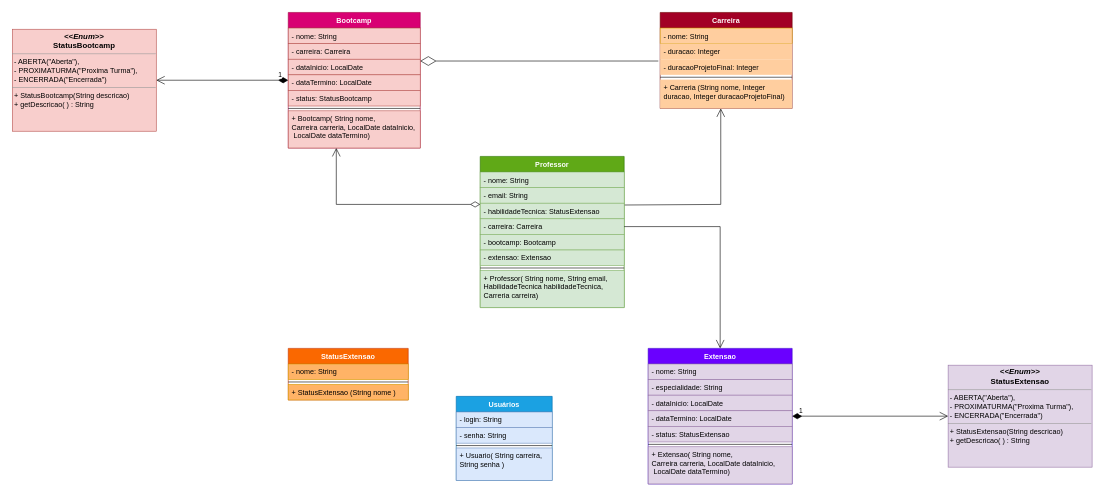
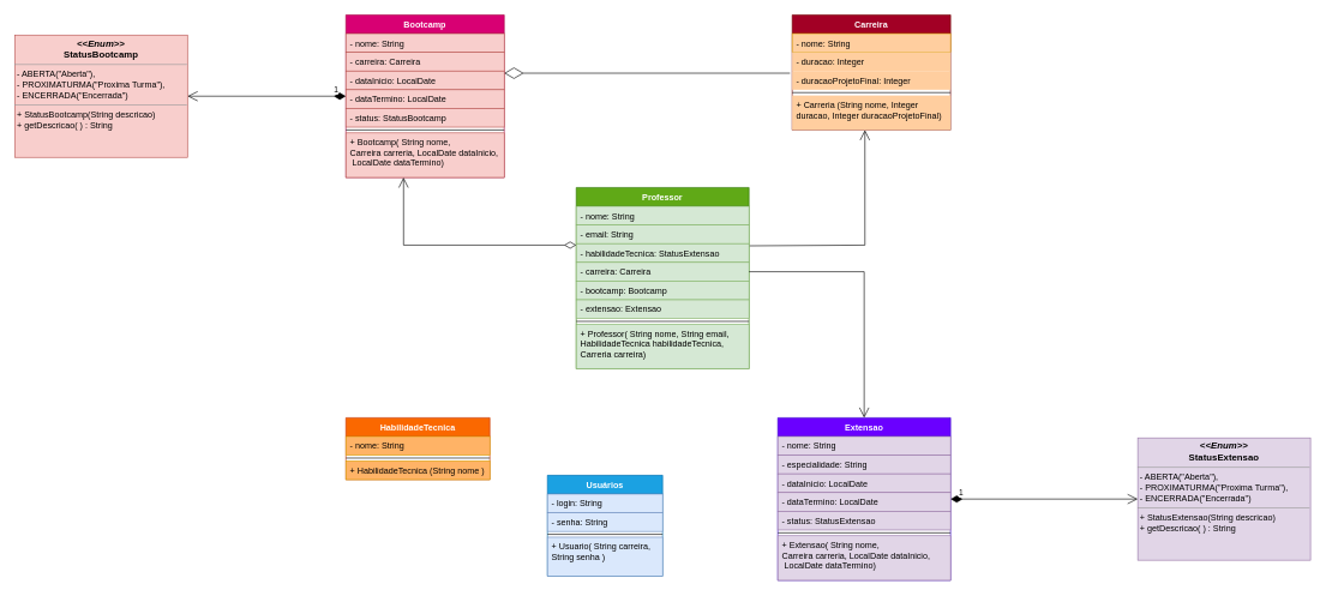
  <mxCell id="0" />
  <mxCell id="1" parent="0" />
  <mxCell id="2" value="Usuários" style="swimlane;fontStyle=1;align=center;verticalAlign=top;childLayout=stackLayout;horizontal=1;startSize=26;horizontalStack=0;resizeParent=1;resizeParentMax=0;resizeLast=0;collapsible=1;marginBottom=0;fillColor=#1ba1e2;fontColor=#ffffff;strokeColor=#006EAF;" parent="1" vertex="1"><mxGeometry x="760" y="660" width="160" height="140" as="geometry"><mxRectangle x="130" y="830" width="90" height="30" as="alternateBounds" /></mxGeometry></mxCell>
  <mxCell id="3" value="- login: String" style="text;strokeColor=#6c8ebf;fillColor=#dae8fc;align=left;verticalAlign=top;spacingLeft=4;spacingRight=4;overflow=hidden;rotatable=0;points=[[0,0.5],[1,0.5]];portConstraint=eastwest;" parent="2" vertex="1"><mxGeometry y="26" width="160" height="26" as="geometry" /></mxCell>
  <mxCell id="4" value="- senha: String" style="text;strokeColor=#6c8ebf;fillColor=#dae8fc;align=left;verticalAlign=top;spacingLeft=4;spacingRight=4;overflow=hidden;rotatable=0;points=[[0,0.5],[1,0.5]];portConstraint=eastwest;" parent="2" vertex="1"><mxGeometry y="52" width="160" height="26" as="geometry" /></mxCell>
  <mxCell id="5" value="" style="line;strokeWidth=1;fillColor=none;align=left;verticalAlign=middle;spacingTop=-1;spacingLeft=3;spacingRight=3;rotatable=0;labelPosition=right;points=[];portConstraint=eastwest;" parent="2" vertex="1"><mxGeometry y="78" width="160" height="8" as="geometry" /></mxCell>
  <mxCell id="6" value="+ Usuario( String carreira, &#10;String senha )" style="text;strokeColor=#6c8ebf;fillColor=#dae8fc;align=left;verticalAlign=top;spacingLeft=4;spacingRight=4;overflow=hidden;rotatable=0;points=[[0,0.5],[1,0.5]];portConstraint=eastwest;" parent="2" vertex="1"><mxGeometry y="86" width="160" height="54" as="geometry" /></mxCell>
  <mxCell id="7" value="Professor" style="swimlane;fontStyle=1;align=center;verticalAlign=top;childLayout=stackLayout;horizontal=1;startSize=26;horizontalStack=0;resizeParent=1;resizeParentMax=0;resizeLast=0;collapsible=1;marginBottom=0;fillColor=#60a917;strokeColor=#2D7600;fontColor=#ffffff;" parent="1" vertex="1"><mxGeometry x="800" y="260" width="240" height="252" as="geometry"><mxRectangle x="330" y="320" width="100" height="30" as="alternateBounds" /></mxGeometry></mxCell>
  <mxCell id="8" value="- nome: String" style="text;strokeColor=#82b366;fillColor=#d5e8d4;align=left;verticalAlign=top;spacingLeft=4;spacingRight=4;overflow=hidden;rotatable=0;points=[[0,0.5],[1,0.5]];portConstraint=eastwest;" parent="7" vertex="1"><mxGeometry y="26" width="240" height="26" as="geometry" /></mxCell>
  <mxCell id="9" value="- email: String" style="text;strokeColor=#82b366;fillColor=#d5e8d4;align=left;verticalAlign=top;spacingLeft=4;spacingRight=4;overflow=hidden;rotatable=0;points=[[0,0.5],[1,0.5]];portConstraint=eastwest;" parent="7" vertex="1"><mxGeometry y="52" width="240" height="26" as="geometry" /></mxCell>
  <mxCell id="10" value="- habilidadeTecnica: StatusExtensao" style="text;strokeColor=#82b366;fillColor=#d5e8d4;align=left;verticalAlign=top;spacingLeft=4;spacingRight=4;overflow=hidden;rotatable=0;points=[[0,0.5],[1,0.5]];portConstraint=eastwest;" parent="7" vertex="1"><mxGeometry y="78" width="240" height="26" as="geometry" /></mxCell>
  <mxCell id="11" value="- carreira: Carreira" style="text;strokeColor=#82b366;fillColor=#d5e8d4;align=left;verticalAlign=top;spacingLeft=4;spacingRight=4;overflow=hidden;rotatable=0;points=[[0,0.5],[1,0.5]];portConstraint=eastwest;" parent="7" vertex="1"><mxGeometry y="104" width="240" height="26" as="geometry" /></mxCell>
  <mxCell id="12" value="- bootcamp: Bootcamp" style="text;strokeColor=#82b366;fillColor=#d5e8d4;align=left;verticalAlign=top;spacingLeft=4;spacingRight=4;overflow=hidden;rotatable=0;points=[[0,0.5],[1,0.5]];portConstraint=eastwest;" parent="7" vertex="1"><mxGeometry y="130" width="240" height="26" as="geometry" /></mxCell>
  <mxCell id="13" value="- extensao: Extensao" style="text;strokeColor=#82b366;fillColor=#d5e8d4;align=left;verticalAlign=top;spacingLeft=4;spacingRight=4;overflow=hidden;rotatable=0;points=[[0,0.5],[1,0.5]];portConstraint=eastwest;" parent="7" vertex="1"><mxGeometry y="156" width="240" height="26" as="geometry" /></mxCell>
  <mxCell id="14" value="" style="line;strokeWidth=1;fillColor=none;align=left;verticalAlign=middle;spacingTop=-1;spacingLeft=3;spacingRight=3;rotatable=0;labelPosition=right;points=[];portConstraint=eastwest;" parent="7" vertex="1"><mxGeometry y="182" width="240" height="8" as="geometry" /></mxCell>
  <mxCell id="15" value="+ Professor( String nome, String email, &#10;HabilidadeTecnica habilidadeTecnica, &#10;Carreria carreira)" style="text;strokeColor=#82b366;fillColor=#d5e8d4;align=left;verticalAlign=top;spacingLeft=4;spacingRight=4;overflow=hidden;rotatable=0;points=[[0,0.5],[1,0.5]];portConstraint=eastwest;" parent="7" vertex="1"><mxGeometry y="190" width="240" height="62" as="geometry" /></mxCell>
  <mxCell id="16" value="Bootcamp" style="swimlane;fontStyle=1;align=center;verticalAlign=top;childLayout=stackLayout;horizontal=1;startSize=26;horizontalStack=0;resizeParent=1;resizeParentMax=0;resizeLast=0;collapsible=1;marginBottom=0;fillColor=#d80073;fontColor=#ffffff;strokeColor=#A50040;" parent="1" vertex="1"><mxGeometry x="480" y="20" width="220" height="226" as="geometry"><mxRectangle x="80" y="120" width="100" height="30" as="alternateBounds" /></mxGeometry></mxCell>
  <mxCell id="17" value="- nome: String" style="text;strokeColor=#b85450;fillColor=#f8cecc;align=left;verticalAlign=top;spacingLeft=4;spacingRight=4;overflow=hidden;rotatable=0;points=[[0,0.5],[1,0.5]];portConstraint=eastwest;" parent="16" vertex="1"><mxGeometry y="26" width="220" height="26" as="geometry" /></mxCell>
  <mxCell id="18" value="- carreira: Carreira" style="text;strokeColor=#b85450;fillColor=#f8cecc;align=left;verticalAlign=top;spacingLeft=4;spacingRight=4;overflow=hidden;rotatable=0;points=[[0,0.5],[1,0.5]];portConstraint=eastwest;" parent="16" vertex="1"><mxGeometry y="52" width="220" height="26" as="geometry" /></mxCell>
  <mxCell id="19" value="- dataInicio: LocalDate" style="text;strokeColor=#b85450;fillColor=#f8cecc;align=left;verticalAlign=top;spacingLeft=4;spacingRight=4;overflow=hidden;rotatable=0;points=[[0,0.5],[1,0.5]];portConstraint=eastwest;" parent="16" vertex="1"><mxGeometry y="78" width="220" height="26" as="geometry" /></mxCell>
  <mxCell id="20" value="- dataTermino: LocalDate" style="text;strokeColor=#b85450;fillColor=#f8cecc;align=left;verticalAlign=top;spacingLeft=4;spacingRight=4;overflow=hidden;rotatable=0;points=[[0,0.5],[1,0.5]];portConstraint=eastwest;" parent="16" vertex="1"><mxGeometry y="104" width="220" height="26" as="geometry" /></mxCell>
  <mxCell id="21" value="- status: StatusBootcamp" style="text;strokeColor=#b85450;fillColor=#f8cecc;align=left;verticalAlign=top;spacingLeft=4;spacingRight=4;overflow=hidden;rotatable=0;points=[[0,0.5],[1,0.5]];portConstraint=eastwest;" parent="16" vertex="1"><mxGeometry y="130" width="220" height="26" as="geometry" /></mxCell>
  <mxCell id="22" value="" style="line;strokeWidth=1;fillColor=none;align=left;verticalAlign=middle;spacingTop=-1;spacingLeft=3;spacingRight=3;rotatable=0;labelPosition=right;points=[];portConstraint=eastwest;" parent="16" vertex="1"><mxGeometry y="156" width="220" height="8" as="geometry" /></mxCell>
  <mxCell id="23" value="+ Bootcamp( String nome, &#10;Carreira carreria, LocalDate dataInicio,&#10; LocalDate dataTermino)" style="text;strokeColor=#b85450;fillColor=#f8cecc;align=left;verticalAlign=top;spacingLeft=4;spacingRight=4;overflow=hidden;rotatable=0;points=[[0,0.5],[1,0.5]];portConstraint=eastwest;" parent="16" vertex="1"><mxGeometry y="164" width="220" height="62" as="geometry" /></mxCell>
  <mxCell id="24" value="Extensao" style="swimlane;fontStyle=1;align=center;verticalAlign=top;childLayout=stackLayout;horizontal=1;startSize=26;horizontalStack=0;resizeParent=1;resizeParentMax=0;resizeLast=0;collapsible=1;marginBottom=0;fillColor=#6a00ff;fontColor=#ffffff;strokeColor=#3700CC;" parent="1" vertex="1"><mxGeometry x="1080" y="580" width="240" height="226" as="geometry"><mxRectangle x="590" y="570" width="90" height="30" as="alternateBounds" /></mxGeometry></mxCell>
  <mxCell id="25" value="- nome: String" style="text;strokeColor=#9673a6;fillColor=#e1d5e7;align=left;verticalAlign=top;spacingLeft=4;spacingRight=4;overflow=hidden;rotatable=0;points=[[0,0.5],[1,0.5]];portConstraint=eastwest;" parent="24" vertex="1"><mxGeometry y="26" width="240" height="26" as="geometry" /></mxCell>
  <mxCell id="26" value="- especialidade: String" style="text;strokeColor=#9673a6;fillColor=#e1d5e7;align=left;verticalAlign=top;spacingLeft=4;spacingRight=4;overflow=hidden;rotatable=0;points=[[0,0.5],[1,0.5]];portConstraint=eastwest;" parent="24" vertex="1"><mxGeometry y="52" width="240" height="26" as="geometry" /></mxCell>
  <mxCell id="27" value="- dataInicio: LocalDate" style="text;strokeColor=#9673a6;fillColor=#e1d5e7;align=left;verticalAlign=top;spacingLeft=4;spacingRight=4;overflow=hidden;rotatable=0;points=[[0,0.5],[1,0.5]];portConstraint=eastwest;" parent="24" vertex="1"><mxGeometry y="78" width="240" height="26" as="geometry" /></mxCell>
  <mxCell id="28" value="- dataTermino: LocalDate" style="text;strokeColor=#9673a6;fillColor=#e1d5e7;align=left;verticalAlign=top;spacingLeft=4;spacingRight=4;overflow=hidden;rotatable=0;points=[[0,0.5],[1,0.5]];portConstraint=eastwest;" parent="24" vertex="1"><mxGeometry y="104" width="240" height="26" as="geometry" /></mxCell>
  <mxCell id="29" value="- status: StatusExtensao" style="text;strokeColor=#9673a6;fillColor=#e1d5e7;align=left;verticalAlign=top;spacingLeft=4;spacingRight=4;overflow=hidden;rotatable=0;points=[[0,0.5],[1,0.5]];portConstraint=eastwest;" parent="24" vertex="1"><mxGeometry y="130" width="240" height="26" as="geometry" /></mxCell>
  <mxCell id="30" value="" style="line;strokeWidth=1;fillColor=none;align=left;verticalAlign=middle;spacingTop=-1;spacingLeft=3;spacingRight=3;rotatable=0;labelPosition=right;points=[];portConstraint=eastwest;" parent="24" vertex="1"><mxGeometry y="156" width="240" height="8" as="geometry" /></mxCell>
  <mxCell id="31" value="+ Extensao( String nome, &#10;Carreira carreria, LocalDate dataInicio,&#10; LocalDate dataTermino)" style="text;strokeColor=#9673a6;fillColor=#e1d5e7;align=left;verticalAlign=top;spacingLeft=4;spacingRight=4;overflow=hidden;rotatable=0;points=[[0,0.5],[1,0.5]];portConstraint=eastwest;" parent="24" vertex="1"><mxGeometry y="164" width="240" height="62" as="geometry" /></mxCell>
  <mxCell id="32" value="Carreira" style="swimlane;fontStyle=1;align=center;verticalAlign=top;childLayout=stackLayout;horizontal=1;startSize=26;horizontalStack=0;resizeParent=1;resizeParentMax=0;resizeLast=0;collapsible=1;marginBottom=0;fillColor=#a20025;fontColor=#ffffff;strokeColor=#6F0000;" parent="1" vertex="1"><mxGeometry x="1100" y="20" width="220" height="160" as="geometry"><mxRectangle x="570" y="120" width="90" height="30" as="alternateBounds" /></mxGeometry></mxCell>
  <mxCell id="33" value="- nome: String" style="text;strokeColor=#d79b00;fillColor=#FFCE9F;align=left;verticalAlign=top;spacingLeft=4;spacingRight=4;overflow=hidden;rotatable=0;points=[[0,0.5],[1,0.5]];portConstraint=eastwest;" parent="32" vertex="1"><mxGeometry y="26" width="220" height="26" as="geometry" /></mxCell>
  <mxCell id="34" value="- duracao: Integer" style="text;strokeColor=none;fillColor=#FFCE9F;align=left;verticalAlign=top;spacingLeft=4;spacingRight=4;overflow=hidden;rotatable=0;points=[[0,0.5],[1,0.5]];portConstraint=eastwest;" parent="32" vertex="1"><mxGeometry y="52" width="220" height="26" as="geometry" /></mxCell>
  <mxCell id="35" value="- duracaoProjetoFinal: Integer" style="text;strokeColor=none;fillColor=#FFCE9F;align=left;verticalAlign=top;spacingLeft=4;spacingRight=4;overflow=hidden;rotatable=0;points=[[0,0.5],[1,0.5]];portConstraint=eastwest;" parent="32" vertex="1"><mxGeometry y="78" width="220" height="26" as="geometry" /></mxCell>
  <mxCell id="36" value="" style="line;strokeWidth=1;fillColor=none;align=left;verticalAlign=middle;spacingTop=-1;spacingLeft=3;spacingRight=3;rotatable=0;labelPosition=right;points=[];portConstraint=eastwest;" parent="32" vertex="1"><mxGeometry y="104" width="220" height="8" as="geometry" /></mxCell>
  <mxCell id="37" value="+ Carreria (String nome, Integer &#10;duracao, Integer duracaoProjetoFinal)" style="text;strokeColor=none;fillColor=#FFCE9F;align=left;verticalAlign=top;spacingLeft=4;spacingRight=4;overflow=hidden;rotatable=0;points=[[0,0.5],[1,0.5]];portConstraint=eastwest;" parent="32" vertex="1"><mxGeometry y="112" width="220" height="48" as="geometry" /></mxCell>
- <mxCell id="38" value="StatusExtensao" style="swimlane;fontStyle=1;align=center;verticalAlign=top;childLayout=stackLayout;horizontal=1;startSize=26;horizontalStack=0;resizeParent=1;resizeParentMax=0;resizeLast=0;collapsible=1;marginBottom=0;fillColor=#fa6800;fontColor=#FFFFFF;strokeColor=#C73500;" parent="1" vertex="1"><mxGeometry x="480" y="580" width="200" height="86" as="geometry"><mxRectangle x="80" y="555" width="140" height="30" as="alternateBounds" /></mxGeometry></mxCell>
+ <mxCell id="38" value="HabilidadeTecnica" style="swimlane;fontStyle=1;align=center;verticalAlign=top;childLayout=stackLayout;horizontal=1;startSize=26;horizontalStack=0;resizeParent=1;resizeParentMax=0;resizeLast=0;collapsible=1;marginBottom=0;fillColor=#fa6800;fontColor=#FFFFFF;strokeColor=#C73500;" parent="1" vertex="1"><mxGeometry x="480" y="580" width="200" height="86" as="geometry"><mxRectangle x="80" y="555" width="140" height="30" as="alternateBounds" /></mxGeometry></mxCell>
  <mxCell id="39" value="- nome: String" style="text;strokeColor=#d79b00;fillColor=#FFB366;align=left;verticalAlign=top;spacingLeft=4;spacingRight=4;overflow=hidden;rotatable=0;points=[[0,0.5],[1,0.5]];portConstraint=eastwest;" parent="38" vertex="1"><mxGeometry y="26" width="200" height="26" as="geometry" /></mxCell>
  <mxCell id="40" value="" style="line;strokeWidth=1;fillColor=none;align=left;verticalAlign=middle;spacingTop=-1;spacingLeft=3;spacingRight=3;rotatable=0;labelPosition=right;points=[];portConstraint=eastwest;" parent="38" vertex="1"><mxGeometry y="52" width="200" height="8" as="geometry" /></mxCell>
- <mxCell id="41" value="+ StatusExtensao (String nome )" style="text;strokeColor=#d79b00;fillColor=#FFB366;align=left;verticalAlign=top;spacingLeft=4;spacingRight=4;overflow=hidden;rotatable=0;points=[[0,0.5],[1,0.5]];portConstraint=eastwest;" parent="38" vertex="1"><mxGeometry y="60" width="200" height="26" as="geometry" /></mxCell>
+ <mxCell id="41" value="+ HabilidadeTecnica (String nome )" style="text;strokeColor=#d79b00;fillColor=#FFB366;align=left;verticalAlign=top;spacingLeft=4;spacingRight=4;overflow=hidden;rotatable=0;points=[[0,0.5],[1,0.5]];portConstraint=eastwest;" parent="38" vertex="1"><mxGeometry y="60" width="200" height="26" as="geometry" /></mxCell>
  <mxCell id="42" value="" style="endArrow=open;endFill=1;endSize=12;html=1;rounded=0;entryX=0.459;entryY=1;entryDx=0;entryDy=0;entryPerimeter=0;exitX=1.004;exitY=0.115;exitDx=0;exitDy=0;exitPerimeter=0;" parent="1" source="10" target="37" edge="1"><mxGeometry width="160" relative="1" as="geometry"><mxPoint x="1040" y="340" as="sourcePoint" /><mxPoint x="1210" y="200" as="targetPoint" /><Array as="points"><mxPoint x="1201" y="340" /></Array></mxGeometry></mxCell>
  <mxCell id="43" value="" style="endArrow=diamondThin;endFill=0;endSize=24;html=1;rounded=0;fontSize=12;strokeWidth=1;exitX=-0.014;exitY=0.115;exitDx=0;exitDy=0;exitPerimeter=0;entryX=1;entryY=0.115;entryDx=0;entryDy=0;entryPerimeter=0;" parent="1" source="35" target="19" edge="1"><mxGeometry width="160" relative="1" as="geometry"><mxPoint x="770" y="110" as="sourcePoint" /><mxPoint x="720" y="101" as="targetPoint" /></mxGeometry></mxCell>
  <mxCell id="44" value="" style="endArrow=open;endFill=1;endSize=12;html=1;rounded=0;entryX=0.5;entryY=0;entryDx=0;entryDy=0;" parent="1" source="11" target="24" edge="1"><mxGeometry width="160" relative="1" as="geometry"><mxPoint x="1040" y="380" as="sourcePoint" /><mxPoint x="1210.98" y="190" as="targetPoint" /><Array as="points"><mxPoint x="1200" y="377" /></Array></mxGeometry></mxCell>
  <mxCell id="45" value="" style="endArrow=open;html=1;endSize=12;startArrow=diamondThin;startSize=14;startFill=0;edgeStyle=orthogonalEdgeStyle;rounded=0;strokeWidth=1;entryX=0.364;entryY=1;entryDx=0;entryDy=0;entryPerimeter=0;exitX=0;exitY=0.077;exitDx=0;exitDy=0;exitPerimeter=0;" parent="1" source="10" target="23" edge="1"><mxGeometry x="-0.125" y="50" relative="1" as="geometry"><mxPoint x="770" y="190" as="sourcePoint" /><mxPoint x="530" y="280" as="targetPoint" /><Array as="points"><mxPoint y="340" x="560" /></Array><mxPoint as="offset" /></mxGeometry></mxCell>
  <mxCell id="46" value="&lt;p style=&quot;margin: 4px 0px 0px; text-align: center; font-size: 13px;&quot;&gt;&lt;font style=&quot;font-size: 13px;&quot;&gt;&lt;i style=&quot;&quot;&gt;&amp;lt;&amp;lt;Enum&amp;gt;&amp;gt;&lt;/i&gt;&lt;br&gt;&lt;b style=&quot;&quot;&gt;StatusBootcamp&lt;/b&gt;&lt;/font&gt;&lt;/p&gt;&lt;hr size=&quot;1&quot;&gt;&lt;p style=&quot;margin:0px;margin-left:4px;&quot;&gt;&lt;/p&gt;&lt;div style=&quot;text-align: left;&quot;&gt;&lt;span style=&quot;background-color: initial; font-weight: normal;&quot;&gt;&amp;nbsp;- ABERTA(&quot;Aberta&quot;),&lt;/span&gt;&lt;/div&gt;&lt;div style=&quot;text-align: left;&quot;&gt;&lt;span style=&quot;background-color: initial; font-weight: normal;&quot;&gt;&amp;nbsp;- PROXIMATURMA(&quot;Proxima Turma&quot;),&lt;/span&gt;&lt;/div&gt;&lt;div style=&quot;text-align: left;&quot;&gt;&lt;span style=&quot;background-color: initial; font-weight: normal;&quot;&gt;&amp;nbsp;- ENCERRADA(&quot;Encerrada&quot;)&lt;/span&gt;&lt;/div&gt;&lt;hr size=&quot;1&quot;&gt;&lt;p style=&quot;margin:0px;margin-left:4px;&quot;&gt;&lt;/p&gt;&lt;div style=&quot;text-align: left;&quot;&gt;&lt;span style=&quot;background-color: initial; font-weight: normal;&quot;&gt;&amp;nbsp;+ StatusBootcamp(String descricao)&lt;/span&gt;&lt;/div&gt;&lt;div style=&quot;text-align: left;&quot;&gt;&lt;span style=&quot;background-color: initial; font-weight: normal;&quot;&gt;&amp;nbsp;+ getDescricao( ) : String&lt;/span&gt;&lt;/div&gt;&lt;p&gt;&lt;/p&gt;" style="verticalAlign=top;align=left;overflow=fill;fontSize=12;fontFamily=Helvetica;html=1;fillColor=#f8cecc;strokeColor=#b85450;fontColor=default;fontStyle=1;startSize=26;gradientColor=none;spacingLeft=4;spacingRight=4;" parent="1" vertex="1"><mxGeometry x="20" y="48" width="240" height="170" as="geometry" /></mxCell>
  <mxCell id="47" value="1" style="endArrow=open;html=1;endSize=12;startArrow=diamondThin;startSize=14;startFill=1;edgeStyle=orthogonalEdgeStyle;align=left;verticalAlign=bottom;rounded=0;" parent="1" source="16" target="46" edge="1"><mxGeometry x="-0.833" relative="1" as="geometry"><mxPoint x="190" y="430" as="sourcePoint" /><mxPoint x="350" y="430" as="targetPoint" /><mxPoint as="offset" /></mxGeometry></mxCell>
  <mxCell id="48" value="&lt;p style=&quot;margin: 4px 0px 0px; text-align: center; font-size: 13px;&quot;&gt;&lt;font style=&quot;font-size: 13px;&quot;&gt;&lt;i style=&quot;&quot;&gt;&amp;lt;&amp;lt;Enum&amp;gt;&amp;gt;&lt;/i&gt;&lt;br&gt;&lt;b style=&quot;&quot;&gt;StatusExtensao&lt;/b&gt;&lt;/font&gt;&lt;/p&gt;&lt;hr size=&quot;1&quot;&gt;&lt;p style=&quot;margin:0px;margin-left:4px;&quot;&gt;&lt;/p&gt;&lt;div style=&quot;text-align: left;&quot;&gt;&lt;span style=&quot;background-color: initial; font-weight: normal;&quot;&gt;&amp;nbsp;- ABERTA(&quot;Aberta&quot;),&lt;/span&gt;&lt;/div&gt;&lt;div style=&quot;text-align: left;&quot;&gt;&lt;span style=&quot;background-color: initial; font-weight: normal;&quot;&gt;&amp;nbsp;- PROXIMATURMA(&quot;Proxima Turma&quot;),&lt;/span&gt;&lt;/div&gt;&lt;div style=&quot;text-align: left;&quot;&gt;&lt;span style=&quot;background-color: initial; font-weight: normal;&quot;&gt;&amp;nbsp;- ENCERRADA(&quot;Encerrada&quot;)&lt;/span&gt;&lt;/div&gt;&lt;hr size=&quot;1&quot;&gt;&lt;p style=&quot;margin:0px;margin-left:4px;&quot;&gt;&lt;/p&gt;&lt;div style=&quot;text-align: left;&quot;&gt;&lt;span style=&quot;background-color: initial; font-weight: normal;&quot;&gt;&amp;nbsp;+ StatusExtensao(String descricao)&lt;/span&gt;&lt;/div&gt;&lt;div style=&quot;text-align: left;&quot;&gt;&lt;span style=&quot;background-color: initial; font-weight: normal;&quot;&gt;&amp;nbsp;+ getDescricao( ) : String&lt;/span&gt;&lt;/div&gt;&lt;p&gt;&lt;/p&gt;" style="verticalAlign=top;align=left;overflow=fill;fontSize=12;fontFamily=Helvetica;html=1;fillColor=#e1d5e7;strokeColor=#9673a6;fontColor=default;fontStyle=1;startSize=26;gradientColor=none;spacingLeft=4;spacingRight=4;" parent="1" vertex="1"><mxGeometry x="1580" y="608" width="240" height="170" as="geometry" /></mxCell>
  <mxCell id="49" value="1" style="endArrow=open;html=1;endSize=12;startArrow=diamondThin;startSize=14;startFill=1;edgeStyle=orthogonalEdgeStyle;align=left;verticalAlign=bottom;rounded=0;entryX=0;entryY=0.5;entryDx=0;entryDy=0;" parent="1" source="24" target="48" edge="1"><mxGeometry x="-0.923" relative="1" as="geometry"><mxPoint x="1510" y="512" as="sourcePoint" /><mxPoint x="1290" y="512" as="targetPoint" /><mxPoint as="offset" /></mxGeometry></mxCell>
